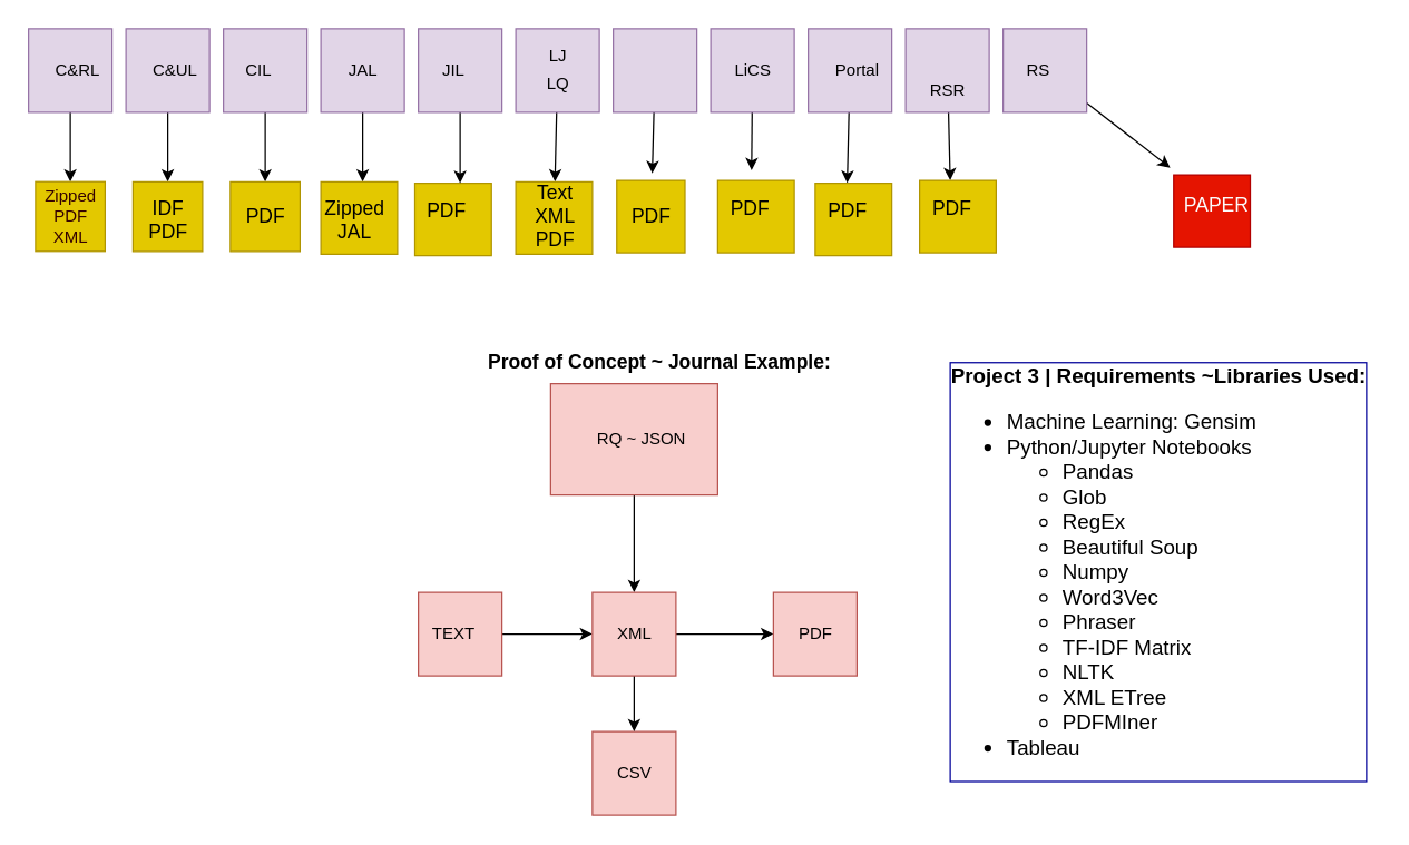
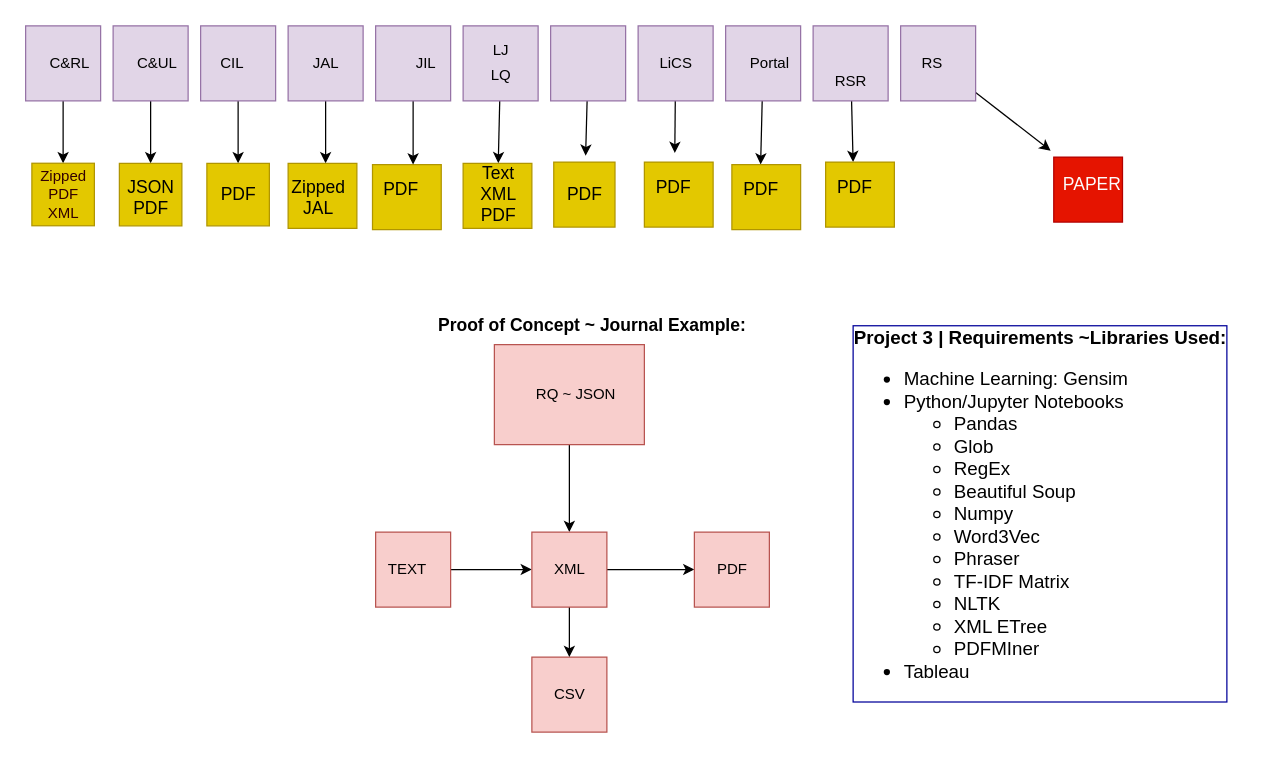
  <mxCell id="0" />
  <mxCell id="1" parent="0" />
  <mxCell id="2" value="PDF" style="verticalLabelPosition=bottom;verticalAlign=top;html=1;shape=mxgraph.basic.rect;fillColor=#e3c800;fillColor2=none;strokeColor=#B09500;strokeWidth=1;size=20;indent=5;fontColor=#ffffff;" vertex="1" parent="1"><mxGeometry x="297.5" y="131" width="55" height="52" as="geometry" /></mxCell>
  <mxCell id="3" value="" style="verticalLabelPosition=bottom;verticalAlign=top;html=1;shape=mxgraph.basic.rect;fillColor=#f8cecc;fillColor2=none;strokeColor=#b85450;strokeWidth=1;size=20;indent=5;" vertex="1" parent="1"><mxGeometry x="425" y="525" width="60" height="60" as="geometry" /></mxCell>
  <mxCell id="4" value="" style="edgeStyle=none;rounded=0;orthogonalLoop=1;jettySize=auto;html=1;fontSize=14;" edge="1" parent="1" source="5"><mxGeometry relative="1" as="geometry"><mxPoint x="840" y="120" as="targetPoint" /></mxGeometry></mxCell>
  <mxCell id="5" value="" style="verticalLabelPosition=bottom;verticalAlign=top;html=1;shape=mxgraph.basic.rect;fillColor=#e1d5e7;fillColor2=none;strokeColor=#9673a6;strokeWidth=1;size=20;indent=5;" vertex="1" parent="1"><mxGeometry x="720" y="20" width="60" height="60" as="geometry" /></mxCell>
  <mxCell id="6" value="" style="edgeStyle=orthogonalEdgeStyle;rounded=0;orthogonalLoop=1;jettySize=auto;html=1;" edge="1" parent="1" source="7"><mxGeometry relative="1" as="geometry"><mxPoint x="50" y="130" as="targetPoint" /></mxGeometry></mxCell>
  <mxCell id="7" value="" style="verticalLabelPosition=bottom;verticalAlign=top;html=1;shape=mxgraph.basic.rect;fillColor=#e1d5e7;fillColor2=none;strokeColor=#9673a6;strokeWidth=1;size=20;indent=5;" vertex="1" parent="1"><mxGeometry x="20" y="20" width="60" height="60" as="geometry" /></mxCell>
  <mxCell id="8" value="" style="edgeStyle=orthogonalEdgeStyle;rounded=0;orthogonalLoop=1;jettySize=auto;html=1;fontSize=14;" edge="1" parent="1" source="9" target="10"><mxGeometry relative="1" as="geometry" /></mxCell>
  <mxCell id="9" value="" style="verticalLabelPosition=bottom;verticalAlign=top;html=1;shape=mxgraph.basic.rect;fillColor=#e1d5e7;fillColor2=none;strokeColor=#9673a6;strokeWidth=1;size=20;indent=5;" vertex="1" parent="1"><mxGeometry x="160" y="20" width="60" height="60" as="geometry" /></mxCell>
  <mxCell id="10" value="PDF" style="verticalLabelPosition=bottom;verticalAlign=top;html=1;shape=mxgraph.basic.rect;fillColor=#e3c800;fillColor2=none;strokeColor=#B09500;strokeWidth=1;size=20;indent=5;fontColor=#ffffff;" vertex="1" parent="1"><mxGeometry x="165" y="130" width="50" height="50" as="geometry" /></mxCell>
  <mxCell id="11" value="" style="edgeStyle=orthogonalEdgeStyle;rounded=0;orthogonalLoop=1;jettySize=auto;html=1;fontSize=14;" edge="1" parent="1" source="12" target="13"><mxGeometry relative="1" as="geometry" /></mxCell>
  <mxCell id="12" value="" style="verticalLabelPosition=bottom;verticalAlign=top;html=1;shape=mxgraph.basic.rect;fillColor=#e1d5e7;fillColor2=none;strokeColor=#9673a6;strokeWidth=1;size=20;indent=5;" vertex="1" parent="1"><mxGeometry x="90" y="20" width="60" height="60" as="geometry" /></mxCell>
  <mxCell id="13" value="" style="verticalLabelPosition=bottom;verticalAlign=top;html=1;shape=mxgraph.basic.rect;fillColor=#e3c800;fillColor2=none;strokeColor=#B09500;strokeWidth=1;size=20;indent=5;fontColor=#ffffff;" vertex="1" parent="1"><mxGeometry x="95" y="130" width="50" height="50" as="geometry" /></mxCell>
  <mxCell id="14" value="" style="edgeStyle=orthogonalEdgeStyle;rounded=0;orthogonalLoop=1;jettySize=auto;html=1;fontSize=14;" edge="1" parent="1" source="15"><mxGeometry relative="1" as="geometry"><mxPoint x="260" y="130" as="targetPoint" /></mxGeometry></mxCell>
  <mxCell id="15" value="" style="verticalLabelPosition=bottom;verticalAlign=top;html=1;shape=mxgraph.basic.rect;fillColor=#e1d5e7;fillColor2=none;strokeColor=#9673a6;strokeWidth=1;size=20;indent=5;" vertex="1" parent="1"><mxGeometry x="230" y="20" width="60" height="60" as="geometry" /></mxCell>
  <mxCell id="16" value="" style="edgeStyle=none;rounded=0;orthogonalLoop=1;jettySize=auto;html=1;fontSize=14;" edge="1" parent="1" source="17" target="60"><mxGeometry relative="1" as="geometry" /></mxCell>
  <mxCell id="17" value="" style="verticalLabelPosition=bottom;verticalAlign=top;html=1;shape=mxgraph.basic.rect;fillColor=#e1d5e7;fillColor2=none;strokeColor=#9673a6;strokeWidth=1;size=20;indent=5;" vertex="1" parent="1"><mxGeometry x="370" y="20" width="60" height="60" as="geometry" /></mxCell>
  <mxCell id="18" value="" style="edgeStyle=orthogonalEdgeStyle;rounded=0;orthogonalLoop=1;jettySize=auto;html=1;fontSize=14;" edge="1" parent="1" source="19" target="59"><mxGeometry relative="1" as="geometry"><Array as="points"><mxPoint x="330" y="80" /><mxPoint x="330" y="80" /></Array></mxGeometry></mxCell>
  <mxCell id="19" value="" style="verticalLabelPosition=bottom;verticalAlign=top;html=1;shape=mxgraph.basic.rect;fillColor=#e1d5e7;fillColor2=none;strokeColor=#9673a6;strokeWidth=1;size=20;indent=5;" vertex="1" parent="1"><mxGeometry x="300" y="20" width="60" height="60" as="geometry" /></mxCell>
  <mxCell id="20" value="" style="edgeStyle=none;rounded=0;orthogonalLoop=1;jettySize=auto;html=1;fontSize=14;" edge="1" parent="1" source="21"><mxGeometry relative="1" as="geometry"><mxPoint x="468" y="124" as="targetPoint" /></mxGeometry></mxCell>
  <mxCell id="21" value="" style="verticalLabelPosition=bottom;verticalAlign=top;html=1;shape=mxgraph.basic.rect;fillColor=#e1d5e7;fillColor2=none;strokeColor=#9673a6;strokeWidth=1;size=20;indent=5;" vertex="1" parent="1"><mxGeometry x="440" y="20" width="60" height="60" as="geometry" /></mxCell>
  <mxCell id="22" value="" style="edgeStyle=none;rounded=0;orthogonalLoop=1;jettySize=auto;html=1;fontSize=14;entryX=-0.181;entryY=0.408;entryDx=0;entryDy=0;entryPerimeter=0;" edge="1" parent="1" source="23" target="65"><mxGeometry relative="1" as="geometry" /></mxCell>
  <mxCell id="23" value="" style="verticalLabelPosition=bottom;verticalAlign=top;html=1;shape=mxgraph.basic.rect;fillColor=#e1d5e7;fillColor2=none;strokeColor=#9673a6;strokeWidth=1;size=20;indent=5;" vertex="1" parent="1"><mxGeometry x="510" y="20" width="60" height="60" as="geometry" /></mxCell>
  <mxCell id="24" value="" style="edgeStyle=none;rounded=0;orthogonalLoop=1;jettySize=auto;html=1;fontSize=14;" edge="1" parent="1" source="25" target="67"><mxGeometry relative="1" as="geometry" /></mxCell>
  <mxCell id="25" value="" style="verticalLabelPosition=bottom;verticalAlign=top;html=1;shape=mxgraph.basic.rect;fillColor=#e1d5e7;fillColor2=none;strokeColor=#9673a6;strokeWidth=1;size=20;indent=5;" vertex="1" parent="1"><mxGeometry x="580" y="20" width="60" height="60" as="geometry" /></mxCell>
  <mxCell id="26" value="" style="edgeStyle=none;rounded=0;orthogonalLoop=1;jettySize=auto;html=1;fontSize=14;" edge="1" parent="1" source="27" target="69"><mxGeometry relative="1" as="geometry" /></mxCell>
  <mxCell id="27" value="" style="verticalLabelPosition=bottom;verticalAlign=top;html=1;shape=mxgraph.basic.rect;fillColor=#e1d5e7;fillColor2=none;strokeColor=#9673a6;strokeWidth=1;size=20;indent=5;" vertex="1" parent="1"><mxGeometry x="650" y="20" width="60" height="60" as="geometry" /></mxCell>
  <mxCell id="28" value="C&amp;amp;RL" style="text;html=1;resizable=0;autosize=1;align=center;verticalAlign=middle;points=[];fillColor=none;strokeColor=none;rounded=0;" vertex="1" parent="1"><mxGeometry x="30" y="40" width="50" height="20" as="geometry" /></mxCell>
  <mxCell id="29" value="C&amp;amp;UL" style="text;html=1;resizable=0;autosize=1;align=center;verticalAlign=middle;points=[];fillColor=none;strokeColor=none;rounded=0;" vertex="1" parent="1"><mxGeometry x="100" y="40" width="50" height="20" as="geometry" /></mxCell>
  <mxCell id="30" value="CIL" style="text;html=1;resizable=0;autosize=1;align=center;verticalAlign=middle;points=[];fillColor=none;strokeColor=none;rounded=0;" vertex="1" parent="1"><mxGeometry x="170" y="40" width="30" height="20" as="geometry" /></mxCell>
  <mxCell id="31" value="JAL" style="text;html=1;resizable=0;autosize=1;align=center;verticalAlign=middle;points=[];fillColor=none;strokeColor=none;rounded=0;" vertex="1" parent="1"><mxGeometry x="240" y="40" width="40" height="20" as="geometry" /></mxCell>
- <mxCell id="32" value="JIL" style="text;html=1;resizable=0;autosize=1;align=center;verticalAlign=middle;points=[];fillColor=none;strokeColor=none;rounded=0;" vertex="1" parent="1"><mxGeometry x="310" y="40" width="30" height="20" as="geometry" /></mxCell>
+ <mxCell id="32" value="JIL" style="text;html=1;resizable=0;autosize=1;align=center;verticalAlign=middle;points=[];fillColor=none;strokeColor=none;rounded=0;" vertex="1" parent="1"><mxGeometry x="325" y="40" width="30" height="20" as="geometry" /></mxCell>
  <mxCell id="33" value="LJ" style="text;html=1;resizable=0;autosize=1;align=center;verticalAlign=middle;points=[];fillColor=none;strokeColor=none;rounded=0;" vertex="1" parent="1"><mxGeometry x="385" y="30" width="30" height="20" as="geometry" /></mxCell>
  <mxCell id="34" value="LQ" style="text;html=1;resizable=0;autosize=1;align=center;verticalAlign=middle;points=[];fillColor=none;strokeColor=none;rounded=0;" vertex="1" parent="1"><mxGeometry x="385" y="50" width="30" height="20" as="geometry" /></mxCell>
  <mxCell id="35" value="LiCS" style="text;html=1;resizable=0;autosize=1;align=center;verticalAlign=middle;points=[];fillColor=none;strokeColor=none;rounded=0;" vertex="1" parent="1"><mxGeometry x="520" y="40" width="40" height="20" as="geometry" /></mxCell>
  <mxCell id="36" value="Portal" style="text;html=1;resizable=0;autosize=1;align=center;verticalAlign=middle;points=[];fillColor=none;strokeColor=none;rounded=0;" vertex="1" parent="1"><mxGeometry x="590" y="40" width="50" height="20" as="geometry" /></mxCell>
  <mxCell id="37" value="RSR" style="text;html=1;resizable=0;autosize=1;align=center;verticalAlign=middle;points=[];fillColor=none;strokeColor=none;rounded=0;" vertex="1" parent="1"><mxGeometry x="660" y="55" width="40" height="20" as="geometry" /></mxCell>
  <mxCell id="38" value="RS" style="text;html=1;resizable=0;autosize=1;align=center;verticalAlign=middle;points=[];fillColor=none;strokeColor=none;rounded=0;" vertex="1" parent="1"><mxGeometry x="730" y="40" width="30" height="20" as="geometry" /></mxCell>
  <mxCell id="39" value="" style="edgeStyle=orthogonalEdgeStyle;rounded=0;orthogonalLoop=1;jettySize=auto;html=1;" edge="1" parent="1" source="40" target="45"><mxGeometry relative="1" as="geometry" /></mxCell>
  <mxCell id="40" value="" style="verticalLabelPosition=bottom;verticalAlign=top;html=1;shape=mxgraph.basic.rect;fillColor=#f8cecc;fillColor2=none;strokeColor=#b85450;strokeWidth=1;size=20;indent=5;" vertex="1" parent="1"><mxGeometry x="395" y="275" width="120" height="80" as="geometry" /></mxCell>
  <mxCell id="41" value="" style="edgeStyle=orthogonalEdgeStyle;rounded=0;orthogonalLoop=1;jettySize=auto;html=1;" edge="1" parent="1" source="45" target="42"><mxGeometry relative="1" as="geometry" /></mxCell>
  <mxCell id="42" value="" style="verticalLabelPosition=bottom;verticalAlign=top;html=1;shape=mxgraph.basic.rect;fillColor=#f8cecc;fillColor2=none;strokeColor=#b85450;strokeWidth=1;size=20;indent=5;" vertex="1" parent="1"><mxGeometry x="555" y="425" width="60" height="60" as="geometry" /></mxCell>
  <mxCell id="43" value="" style="edgeStyle=orthogonalEdgeStyle;rounded=0;orthogonalLoop=1;jettySize=auto;html=1;" edge="1" parent="1" source="46" target="45"><mxGeometry relative="1" as="geometry" /></mxCell>
  <mxCell id="44" value="" style="edgeStyle=orthogonalEdgeStyle;rounded=0;orthogonalLoop=1;jettySize=auto;html=1;" edge="1" parent="1" source="45"><mxGeometry relative="1" as="geometry"><mxPoint x="455" y="525" as="targetPoint" /></mxGeometry></mxCell>
  <mxCell id="45" value="" style="verticalLabelPosition=bottom;verticalAlign=top;html=1;shape=mxgraph.basic.rect;fillColor=#f8cecc;fillColor2=none;strokeColor=#b85450;strokeWidth=1;size=20;indent=5;" vertex="1" parent="1"><mxGeometry x="425" y="425" width="60" height="60" as="geometry" /></mxCell>
  <mxCell id="46" value="" style="verticalLabelPosition=bottom;verticalAlign=top;html=1;shape=mxgraph.basic.rect;fillColor=#f8cecc;fillColor2=none;strokeColor=#b85450;strokeWidth=1;size=20;indent=5;" vertex="1" parent="1"><mxGeometry x="300" y="425" width="60" height="60" as="geometry" /></mxCell>
  <mxCell id="47" value="RQ ~ JSON" style="text;html=1;resizable=0;autosize=1;align=center;verticalAlign=middle;points=[];fillColor=none;strokeColor=none;rounded=0;" vertex="1" parent="1"><mxGeometry x="420" y="305" width="80" height="20" as="geometry" /></mxCell>
  <mxCell id="48" value="&lt;font color=&quot;#330000&quot;&gt;Zipped&lt;br&gt;PDF&lt;br&gt;XML&lt;/font&gt;" style="text;html=1;resizable=0;autosize=1;align=center;verticalAlign=middle;points=[];fillColor=#e3c800;strokeColor=#B09500;rounded=0;fontColor=#ffffff;" vertex="1" parent="1"><mxGeometry x="25" y="130" width="50" height="50" as="geometry" /></mxCell>
  <mxCell id="49" value="TEXT" style="text;html=1;resizable=0;autosize=1;align=center;verticalAlign=middle;points=[];fillColor=none;strokeColor=none;rounded=0;" vertex="1" parent="1"><mxGeometry x="300" y="445" width="50" height="20" as="geometry" /></mxCell>
  <mxCell id="50" value="XML" style="text;html=1;resizable=0;autosize=1;align=center;verticalAlign=middle;points=[];fillColor=none;strokeColor=none;rounded=0;" vertex="1" parent="1"><mxGeometry x="435" y="445" width="40" height="20" as="geometry" /></mxCell>
  <mxCell id="51" value="CSV" style="text;html=1;resizable=0;autosize=1;align=center;verticalAlign=middle;points=[];fillColor=none;strokeColor=none;rounded=0;" vertex="1" parent="1"><mxGeometry x="435" y="545" width="40" height="20" as="geometry" /></mxCell>
  <mxCell id="52" value="PDF" style="text;html=1;resizable=0;autosize=1;align=center;verticalAlign=middle;points=[];fillColor=none;strokeColor=none;rounded=0;" vertex="1" parent="1"><mxGeometry x="565" y="445" width="40" height="20" as="geometry" /></mxCell>
  <mxCell id="53" value="&lt;font style=&quot;font-size: 15px&quot;&gt;&lt;b&gt;&lt;font style=&quot;font-size: 15px&quot;&gt;Project 3 | Requirements ~Libraries Used:&lt;/font&gt;&lt;/b&gt;&lt;br&gt;&lt;/font&gt;&lt;ul style=&quot;font-size: 15px&quot;&gt;&lt;li&gt;&lt;font style=&quot;font-size: 15px&quot;&gt;Machine Learning: Gensim&lt;/font&gt;&lt;/li&gt;&lt;li&gt;&lt;font style=&quot;font-size: 15px&quot;&gt;Python/Jupyter Notebooks&lt;/font&gt;&lt;/li&gt;&lt;ul&gt;&lt;li&gt;&lt;font style=&quot;font-size: 15px&quot;&gt;Pandas&lt;/font&gt;&lt;/li&gt;&lt;li&gt;&lt;font style=&quot;font-size: 15px&quot;&gt;Glob&lt;/font&gt;&lt;/li&gt;&lt;li&gt;&lt;font style=&quot;font-size: 15px&quot;&gt;RegEx&lt;/font&gt;&lt;/li&gt;&lt;li&gt;&lt;font style=&quot;font-size: 15px&quot;&gt;Beautiful Soup&lt;/font&gt;&lt;/li&gt;&lt;li&gt;&lt;font style=&quot;font-size: 15px&quot;&gt;Numpy&lt;/font&gt;&lt;/li&gt;&lt;li&gt;&lt;font style=&quot;font-size: 15px&quot;&gt;Word3Vec&lt;/font&gt;&lt;/li&gt;&lt;li&gt;&lt;font style=&quot;font-size: 15px&quot;&gt;Phraser&lt;/font&gt;&lt;/li&gt;&lt;li&gt;&lt;font style=&quot;font-size: 15px&quot;&gt;TF-IDF Matrix&lt;/font&gt;&lt;/li&gt;&lt;li&gt;&lt;font style=&quot;font-size: 15px&quot;&gt;NLTK&lt;/font&gt;&lt;/li&gt;&lt;li&gt;&lt;font style=&quot;font-size: 15px&quot;&gt;XML ETree&lt;/font&gt;&lt;/li&gt;&lt;li&gt;&lt;font style=&quot;font-size: 15px&quot;&gt;PDFMIner&lt;/font&gt;&lt;/li&gt;&lt;/ul&gt;&lt;li&gt;&lt;font style=&quot;font-size: 15px&quot;&gt;Tableau&lt;/font&gt;&lt;/li&gt;&lt;/ul&gt;" style="text;html=1;resizable=0;autosize=1;align=left;verticalAlign=middle;points=[];fillColor=none;strokeColor=none;rounded=0;labelBorderColor=#000099;" vertex="1" parent="1"><mxGeometry x="680" y="290" width="310" height="240" as="geometry" /></mxCell>
  <mxCell id="54" value="Proof of Concept ~ Journal Example:" style="text;html=1;resizable=0;autosize=1;align=center;verticalAlign=middle;points=[];fillColor=none;strokeColor=none;rounded=0;fontStyle=1;fontSize=14;" vertex="1" parent="1"><mxGeometry x="367.5" y="250" width="210" height="20" as="geometry" /></mxCell>
- <mxCell id="55" value="IDF&lt;br&gt;PDF" style="text;html=1;resizable=0;autosize=1;align=center;verticalAlign=middle;points=[];fillColor=none;strokeColor=none;rounded=0;fontSize=14;" vertex="1" parent="1"><mxGeometry x="95" y="137" width="50" height="40" as="geometry" /></mxCell>
+ <mxCell id="55" value="JSON&lt;br&gt;PDF" style="text;html=1;resizable=0;autosize=1;align=center;verticalAlign=middle;points=[];fillColor=none;strokeColor=none;rounded=0;fontSize=14;" vertex="1" parent="1"><mxGeometry x="95" y="137" width="50" height="40" as="geometry" /></mxCell>
  <mxCell id="56" value="PDF" style="text;html=1;resizable=0;autosize=1;align=center;verticalAlign=middle;points=[];fillColor=none;strokeColor=none;rounded=0;fontSize=14;" vertex="1" parent="1"><mxGeometry x="170" y="145" width="40" height="20" as="geometry" /></mxCell>
  <mxCell id="57" value="PDF" style="verticalLabelPosition=bottom;verticalAlign=top;html=1;shape=mxgraph.basic.rect;fillColor=#e3c800;fillColor2=none;strokeColor=#B09500;strokeWidth=1;size=20;indent=5;fontColor=#ffffff;" vertex="1" parent="1"><mxGeometry x="230" y="130" width="55" height="52" as="geometry" /></mxCell>
  <mxCell id="58" value="Zipped&lt;br&gt;JAL" style="text;html=1;resizable=0;autosize=1;align=center;verticalAlign=middle;points=[];fillColor=none;strokeColor=none;rounded=0;fontSize=14;" vertex="1" parent="1"><mxGeometry x="224" y="137" width="60" height="40" as="geometry" /></mxCell>
  <mxCell id="59" value="PDF" style="text;html=1;resizable=0;autosize=1;align=center;verticalAlign=middle;points=[];fillColor=none;strokeColor=none;rounded=0;fontSize=14;direction=south;" vertex="1" parent="1"><mxGeometry x="310" y="131" width="20" height="40" as="geometry" /></mxCell>
  <mxCell id="60" value="PDF" style="verticalLabelPosition=bottom;verticalAlign=top;html=1;shape=mxgraph.basic.rect;fillColor=#e3c800;fillColor2=none;strokeColor=#B09500;strokeWidth=1;size=20;indent=5;fontColor=#ffffff;" vertex="1" parent="1"><mxGeometry x="370" y="130" width="55" height="52" as="geometry" /></mxCell>
  <mxCell id="61" value="Text&lt;br&gt;XML&lt;br&gt;PDF" style="text;html=1;resizable=0;autosize=1;align=center;verticalAlign=middle;points=[];fillColor=none;strokeColor=none;rounded=0;fontSize=14;direction=south;" vertex="1" parent="1"><mxGeometry x="377.5" y="125" width="40" height="60" as="geometry" /></mxCell>
  <mxCell id="62" value="PDF" style="verticalLabelPosition=bottom;verticalAlign=top;html=1;shape=mxgraph.basic.rect;fillColor=#e3c800;fillColor2=none;strokeColor=#B09500;strokeWidth=1;size=20;indent=5;fontColor=#ffffff;" vertex="1" parent="1"><mxGeometry x="442.5" y="129" width="49" height="52" as="geometry" /></mxCell>
  <mxCell id="63" value="PDF" style="text;html=1;resizable=0;autosize=1;align=center;verticalAlign=middle;points=[];fillColor=none;strokeColor=none;rounded=0;fontSize=14;direction=south;" vertex="1" parent="1"><mxGeometry x="457" y="135" width="20" height="40" as="geometry" /></mxCell>
  <mxCell id="64" value="PDF" style="verticalLabelPosition=bottom;verticalAlign=top;html=1;shape=mxgraph.basic.rect;fillColor=#e3c800;fillColor2=none;strokeColor=#B09500;strokeWidth=1;size=20;indent=5;fontColor=#ffffff;" vertex="1" parent="1"><mxGeometry x="515" y="129" width="55" height="52" as="geometry" /></mxCell>
  <mxCell id="65" value="PDF" style="text;html=1;resizable=0;autosize=1;align=center;verticalAlign=middle;points=[];fillColor=none;strokeColor=none;rounded=0;fontSize=14;direction=south;" vertex="1" parent="1"><mxGeometry x="527.5" y="129" width="20" height="40" as="geometry" /></mxCell>
  <mxCell id="66" value="PDF" style="verticalLabelPosition=bottom;verticalAlign=top;html=1;shape=mxgraph.basic.rect;fillColor=#e3c800;fillColor2=none;strokeColor=#B09500;strokeWidth=1;size=20;indent=5;fontColor=#ffffff;" vertex="1" parent="1"><mxGeometry x="585" y="131" width="55" height="52" as="geometry" /></mxCell>
  <mxCell id="67" value="PDF" style="text;html=1;resizable=0;autosize=1;align=center;verticalAlign=middle;points=[];fillColor=none;strokeColor=none;rounded=0;fontSize=14;direction=south;" vertex="1" parent="1"><mxGeometry x="597.5" y="131" width="20" height="40" as="geometry" /></mxCell>
  <mxCell id="68" value="PDF" style="verticalLabelPosition=bottom;verticalAlign=top;html=1;shape=mxgraph.basic.rect;fillColor=#e3c800;fillColor2=none;strokeColor=#B09500;strokeWidth=1;size=20;indent=5;fontColor=#ffffff;" vertex="1" parent="1"><mxGeometry x="660" y="129" width="55" height="52" as="geometry" /></mxCell>
  <mxCell id="69" value="PDF" style="text;html=1;resizable=0;autosize=1;align=center;verticalAlign=middle;points=[];fillColor=none;strokeColor=none;rounded=0;fontSize=14;direction=south;" vertex="1" parent="1"><mxGeometry x="672.5" y="129" width="20" height="40" as="geometry" /></mxCell>
  <mxCell id="70" value="PDF" style="verticalLabelPosition=bottom;verticalAlign=top;html=1;shape=mxgraph.basic.rect;fillColor=#e51400;fillColor2=none;strokeColor=#B20000;strokeWidth=1;size=20;indent=5;fontColor=#ffffff;" vertex="1" parent="1"><mxGeometry x="842.5" y="125" width="55" height="52" as="geometry" /></mxCell>
  <mxCell id="71" value="&lt;font color=&quot;#fcfcfc&quot;&gt;PAPER&lt;/font&gt;" style="text;html=1;resizable=0;autosize=1;align=center;verticalAlign=middle;points=[];fillColor=none;strokeColor=none;rounded=0;fontSize=14;direction=south;" vertex="1" parent="1"><mxGeometry x="842.5" y="137" width="60" height="20" as="geometry" /></mxCell>
